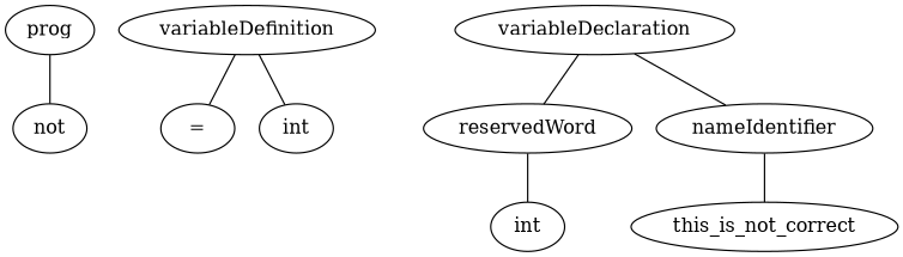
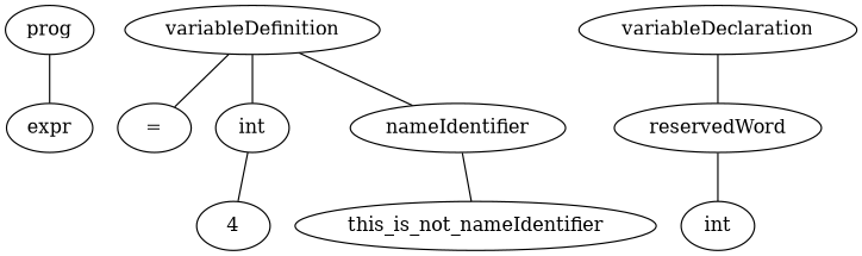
  graph {
    n1 [label=prog]
-   n2 [label=not]
+   n2 [label=expr]
    n3 [label=variableDefinition]
    n4 [label="="]
    n5 [label=int]
    n6 [label=variableDeclaration]
    n7 [label=reservedWord]
    n8 [label=nameIdentifier]
+   n9 [label=4]
    n10 [label=int]
-   n11 [label=this_is_not_correct]
+   n11 [label=this_is_not_nameIdentifier]
    n1 -- n2
    n3 -- n4
    n3 -- n5
+   n5 -- n9
    n6 -- n7
-   n6 -- n8
+   n3 -- n8
    n7 -- n10
    n8 -- n11
  }
